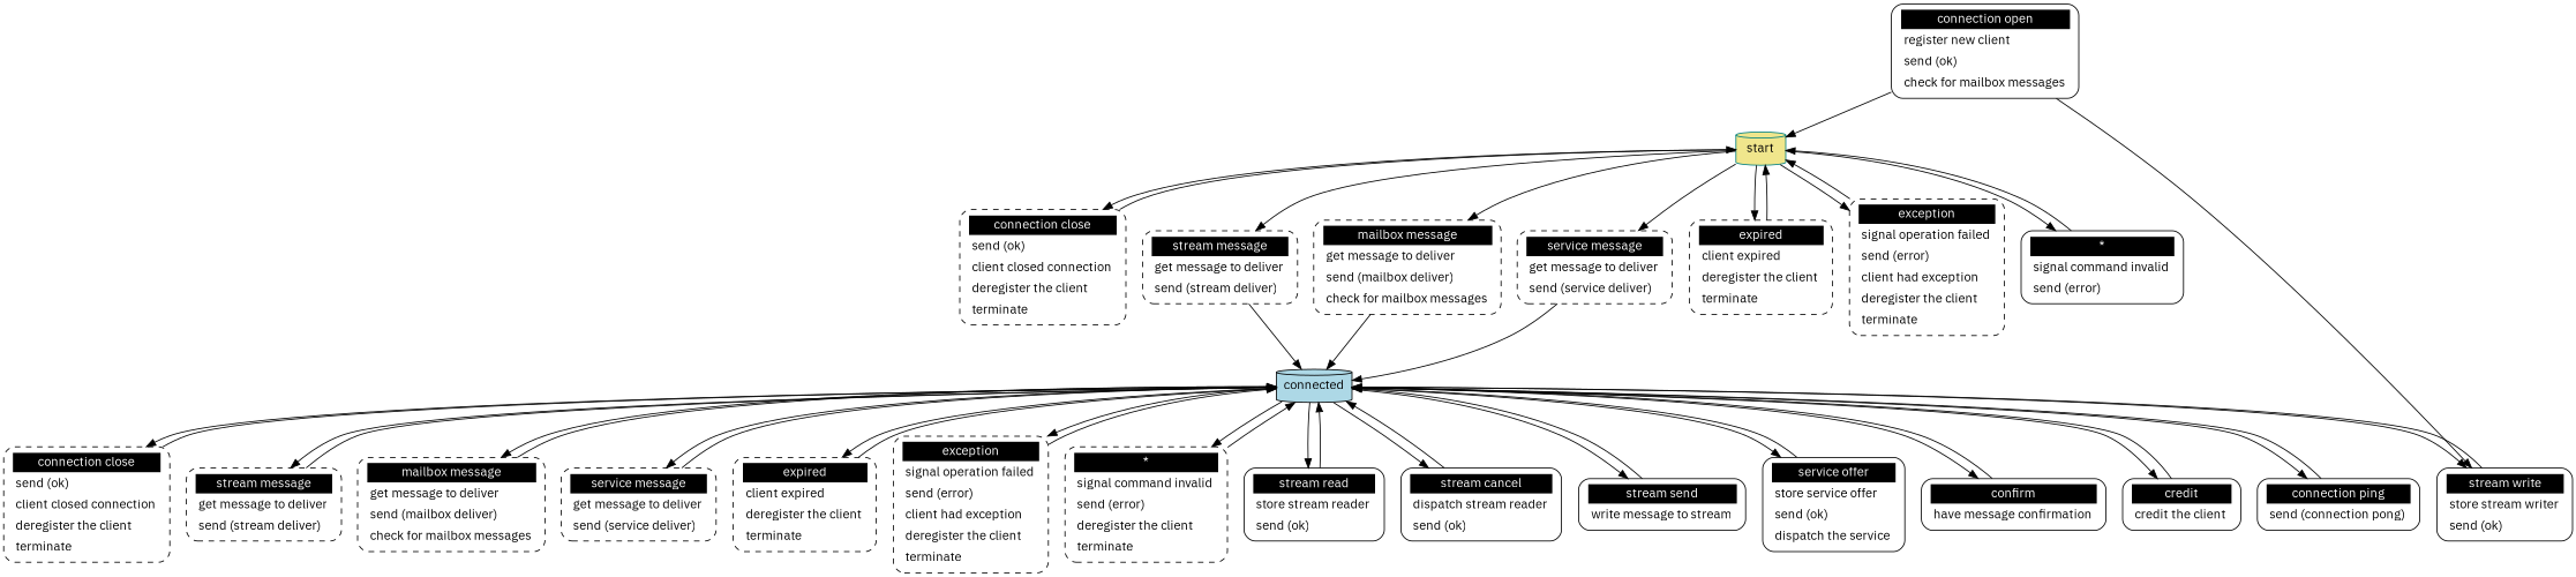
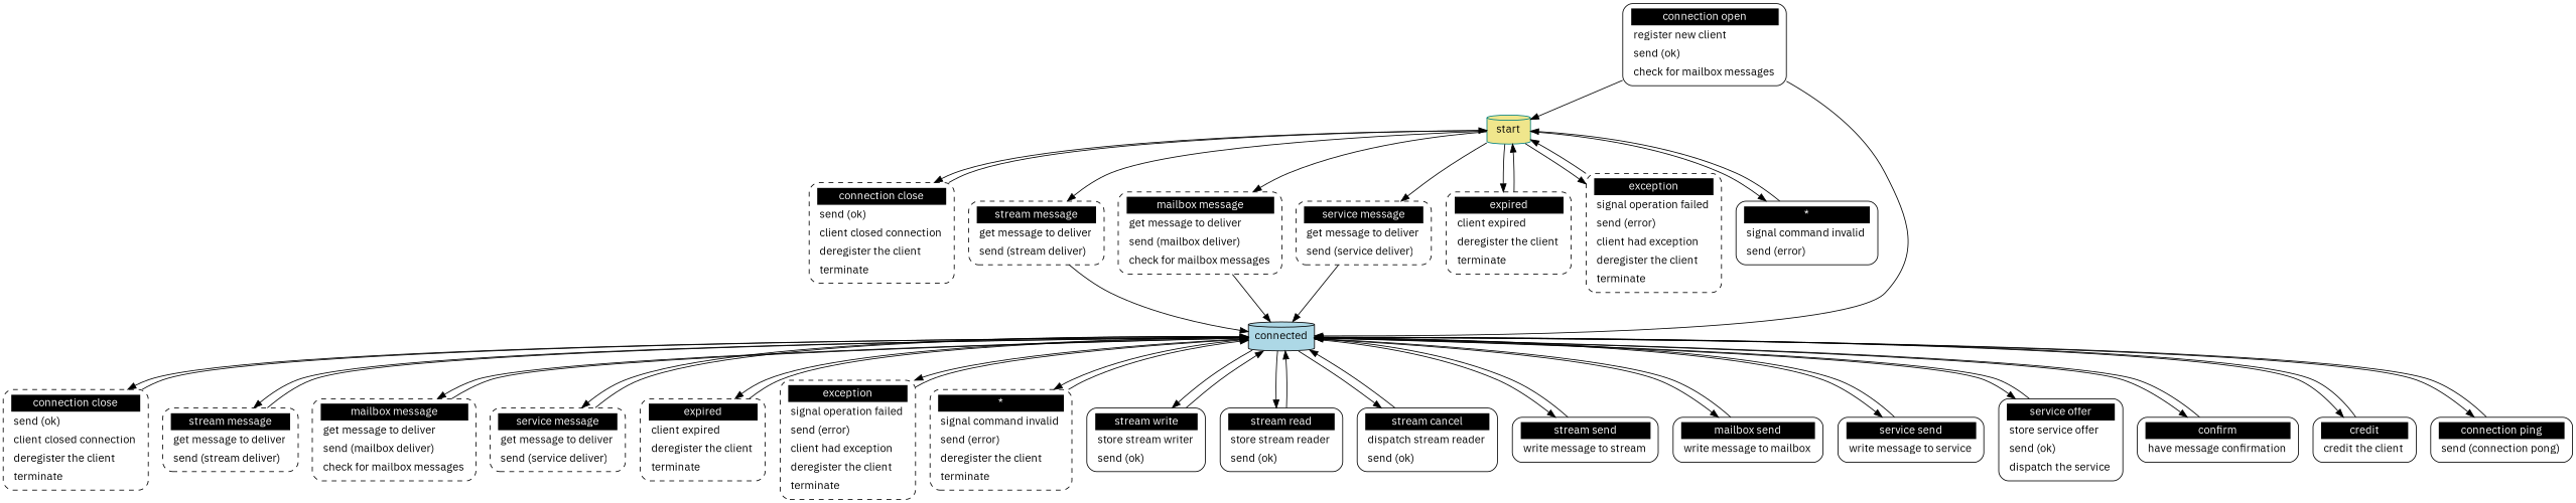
  digraph {
    fontname="IBM Plex Sans"
    node [fontname="IBM Plex Sans" shape=Mrecord style=dashed]
    edge [fontname="IBM Plex Sans"]
    start [color=teal fillcolor=khaki shape=cylinder style=filled]
    n2 [label=<<table border="0" cellborder="0" cellpadding="3" bgcolor="white"><tr><td bgcolor="black" align="center" colspan="2"><font color="white">connection close</font></td></tr><tr><td align="left" port="r3">send (ok)</td></tr><tr><td align="left" port="r3">client closed connection</td></tr><tr><td align="left" port="r3">deregister the client</td></tr><tr><td align="left" port="r3">terminate</td></tr></table>>]
    n3 [label=<<table border="0" cellborder="0" cellpadding="3" bgcolor="white"><tr><td bgcolor="black" align="center" colspan="2"><font color="white">stream message</font></td></tr><tr><td align="left" port="r3">get message to deliver</td></tr><tr><td align="left" port="r3">send (stream deliver)</td></tr></table>>]
    n4 [label=<<table border="0" cellborder="0" cellpadding="3" bgcolor="white"><tr><td bgcolor="black" align="center" colspan="2"><font color="white">mailbox message</font></td></tr><tr><td align="left" port="r3">get message to deliver</td></tr><tr><td align="left" port="r3">send (mailbox deliver)</td></tr><tr><td align="left" port="r3">check for mailbox messages</td></tr></table>>]
    n5 [label=<<table border="0" cellborder="0" cellpadding="3" bgcolor="white"><tr><td bgcolor="black" align="center" colspan="2"><font color="white">service message</font></td></tr><tr><td align="left" port="r3">get message to deliver</td></tr><tr><td align="left" port="r3">send (service deliver)</td></tr></table>>]
    n6 [label=<<table border="0" cellborder="0" cellpadding="3" bgcolor="white"><tr><td bgcolor="black" align="center" colspan="2"><font color="white">expired</font></td></tr><tr><td align="left" port="r3">client expired</td></tr><tr><td align="left" port="r3">deregister the client</td></tr><tr><td align="left" port="r3">terminate</td></tr></table>>]
    n7 [label=<<table border="0" cellborder="0" cellpadding="3" bgcolor="white"><tr><td bgcolor="black" align="center" colspan="2"><font color="white">exception</font></td></tr><tr><td align="left" port="r3">signal operation failed</td></tr><tr><td align="left" port="r3">send (error)</td></tr><tr><td align="left" port="r3">client had exception</td></tr><tr><td align="left" port="r3">deregister the client</td></tr><tr><td align="left" port="r3">terminate</td></tr></table>>]
    n8 [label=<<table border="0" cellborder="0" cellpadding="3" bgcolor="white"><tr><td bgcolor="black" align="center" colspan="2"><font color="white">*</font></td></tr><tr><td align="left" port="r3">signal command invalid</td></tr><tr><td align="left" port="r3">send (error)</td></tr></table>> style=solid]
    connected [color=black fillcolor=lightblue shape=cylinder style=filled]
    n10 [label=<<table border="0" cellborder="0" cellpadding="3" bgcolor="white"><tr><td bgcolor="black" align="center" colspan="2"><font color="white">connection open</font></td></tr><tr><td align="left" port="r3">register new client</td></tr><tr><td align="left" port="r3">send (ok)</td></tr><tr><td align="left" port="r3">check for mailbox messages</td></tr></table>> style=solid]
    n11 [label=<<table border="0" cellborder="0" cellpadding="3" bgcolor="white"><tr><td bgcolor="black" align="center" colspan="2"><font color="white">connection close</font></td></tr><tr><td align="left" port="r3">send (ok)</td></tr><tr><td align="left" port="r3">client closed connection</td></tr><tr><td align="left" port="r3">deregister the client</td></tr><tr><td align="left" port="r3">terminate</td></tr></table>>]
    n12 [label=<<table border="0" cellborder="0" cellpadding="3" bgcolor="white"><tr><td bgcolor="black" align="center" colspan="2"><font color="white">stream message</font></td></tr><tr><td align="left" port="r3">get message to deliver</td></tr><tr><td align="left" port="r3">send (stream deliver)</td></tr></table>>]
    n13 [label=<<table border="0" cellborder="0" cellpadding="3" bgcolor="white"><tr><td bgcolor="black" align="center" colspan="2"><font color="white">mailbox message</font></td></tr><tr><td align="left" port="r3">get message to deliver</td></tr><tr><td align="left" port="r3">send (mailbox deliver)</td></tr><tr><td align="left" port="r3">check for mailbox messages</td></tr></table>>]
    n14 [label=<<table border="0" cellborder="0" cellpadding="3" bgcolor="white"><tr><td bgcolor="black" align="center" colspan="2"><font color="white">service message</font></td></tr><tr><td align="left" port="r3">get message to deliver</td></tr><tr><td align="left" port="r3">send (service deliver)</td></tr></table>>]
    n15 [label=<<table border="0" cellborder="0" cellpadding="3" bgcolor="white"><tr><td bgcolor="black" align="center" colspan="2"><font color="white">expired</font></td></tr><tr><td align="left" port="r3">client expired</td></tr><tr><td align="left" port="r3">deregister the client</td></tr><tr><td align="left" port="r3">terminate</td></tr></table>>]
    n16 [label=<<table border="0" cellborder="0" cellpadding="3" bgcolor="white"><tr><td bgcolor="black" align="center" colspan="2"><font color="white">exception</font></td></tr><tr><td align="left" port="r3">signal operation failed</td></tr><tr><td align="left" port="r3">send (error)</td></tr><tr><td align="left" port="r3">client had exception</td></tr><tr><td align="left" port="r3">deregister the client</td></tr><tr><td align="left" port="r3">terminate</td></tr></table>>]
    n17 [label=<<table border="0" cellborder="0" cellpadding="3" bgcolor="white"><tr><td bgcolor="black" align="center" colspan="2"><font color="white">*</font></td></tr><tr><td align="left" port="r3">signal command invalid</td></tr><tr><td align="left" port="r3">send (error)</td></tr><tr><td align="left" port="r3">deregister the client</td></tr><tr><td align="left" port="r3">terminate</td></tr></table>>]
    n18 [label=<<table border="0" cellborder="0" cellpadding="3" bgcolor="white"><tr><td bgcolor="black" align="center" colspan="2"><font color="white">stream write</font></td></tr><tr><td align="left" port="r3">store stream writer</td></tr><tr><td align="left" port="r3">send (ok)</td></tr></table>> style=solid]
    n19 [label=<<table border="0" cellborder="0" cellpadding="3" bgcolor="white"><tr><td bgcolor="black" align="center" colspan="2"><font color="white">stream read</font></td></tr><tr><td align="left" port="r3">store stream reader</td></tr><tr><td align="left" port="r3">send (ok)</td></tr></table>> style=solid]
    n20 [label=<<table border="0" cellborder="0" cellpadding="3" bgcolor="white"><tr><td bgcolor="black" align="center" colspan="2"><font color="white">stream cancel</font></td></tr><tr><td align="left" port="r3">dispatch stream reader</td></tr><tr><td align="left" port="r3">send (ok)</td></tr></table>> style=solid]
    n21 [label=<<table border="0" cellborder="0" cellpadding="3" bgcolor="white"><tr><td bgcolor="black" align="center" colspan="2"><font color="white">stream send</font></td></tr><tr><td align="left" port="r3">write message to stream</td></tr></table>> style=solid]
+   n22 [label=<<table border="0" cellborder="0" cellpadding="3" bgcolor="white"><tr><td bgcolor="black" align="center" colspan="2"><font color="white">mailbox send</font></td></tr><tr><td align="left" port="r3">write message to mailbox</td></tr></table>> style=solid]
+   n23 [label=<<table border="0" cellborder="0" cellpadding="3" bgcolor="white"><tr><td bgcolor="black" align="center" colspan="2"><font color="white">service send</font></td></tr><tr><td align="left" port="r3">write message to service</td></tr></table>> style=solid]
    n24 [label=<<table border="0" cellborder="0" cellpadding="3" bgcolor="white"><tr><td bgcolor="black" align="center" colspan="2"><font color="white">service offer</font></td></tr><tr><td align="left" port="r3">store service offer</td></tr><tr><td align="left" port="r3">send (ok)</td></tr><tr><td align="left" port="r3">dispatch the service</td></tr></table>> style=solid]
    n25 [label=<<table border="0" cellborder="0" cellpadding="3" bgcolor="white"><tr><td bgcolor="black" align="center" colspan="2"><font color="white">confirm</font></td></tr><tr><td align="left" port="r3">have message confirmation</td></tr></table>> style=solid]
    n26 [label=<<table border="0" cellborder="0" cellpadding="3" bgcolor="white"><tr><td bgcolor="black" align="center" colspan="2"><font color="white">credit</font></td></tr><tr><td align="left" port="r3">credit the client</td></tr></table>> style=solid]
    n27 [label=<<table border="0" cellborder="0" cellpadding="3" bgcolor="white"><tr><td bgcolor="black" align="center" colspan="2"><font color="white">connection ping</font></td></tr><tr><td align="left" port="r3">send (connection pong)</td></tr></table>> style=solid]
    start -> n2
    start -> n3
    start -> n4
    start -> n5
    start -> n6
    start -> n7
    start -> n8
    n2 -> start
    n3 -> connected
    n4 -> connected
    n5 -> connected
    n6 -> start
    n7 -> start
    n8 -> start
    connected -> n11
    connected -> n12
    connected -> n13
    connected -> n14
    connected -> n15
    connected -> n16
    connected -> n17
    connected -> n18
    connected -> n19
    connected -> n20
    connected -> n21
+   connected -> n22
+   connected -> n23
    connected -> n24
    connected -> n25
    connected -> n26
    connected -> n27
    n10 -> start
-   n10 -> n18
+   n10 -> connected
    n11 -> connected
    n12 -> connected
    n13 -> connected
    n14 -> connected
    n15 -> connected
    n16 -> connected
    n17 -> connected
    n18 -> connected
    n19 -> connected
    n20 -> connected
    n21 -> connected
+   n22 -> connected
+   n23 -> connected
    n24 -> connected
    n25 -> connected
    n26 -> connected
    n27 -> connected
  }
